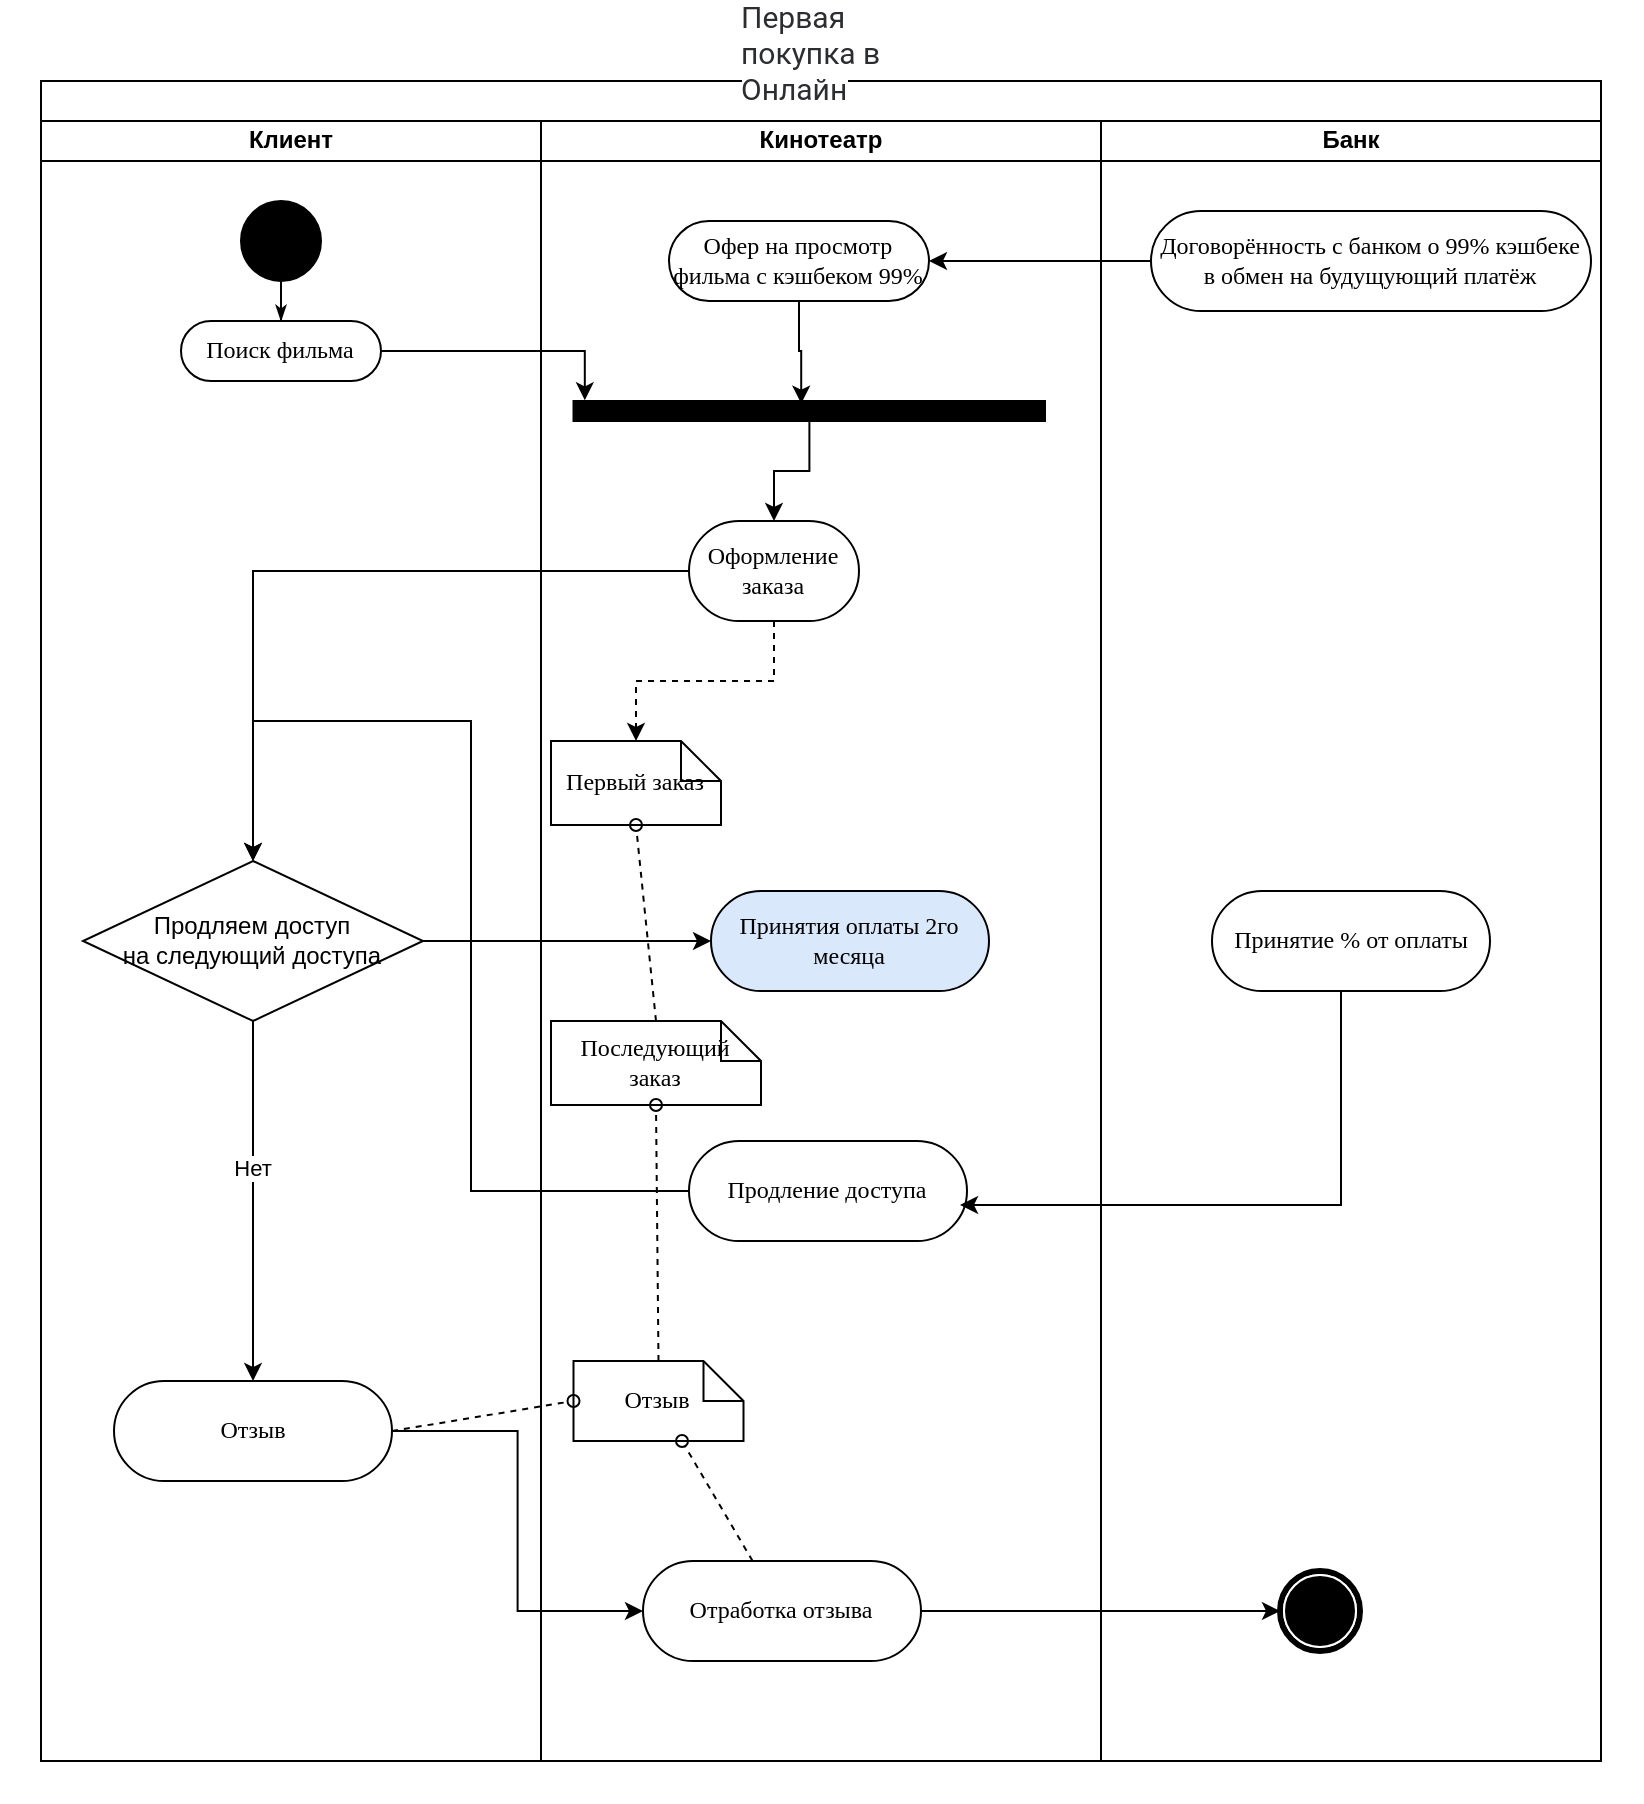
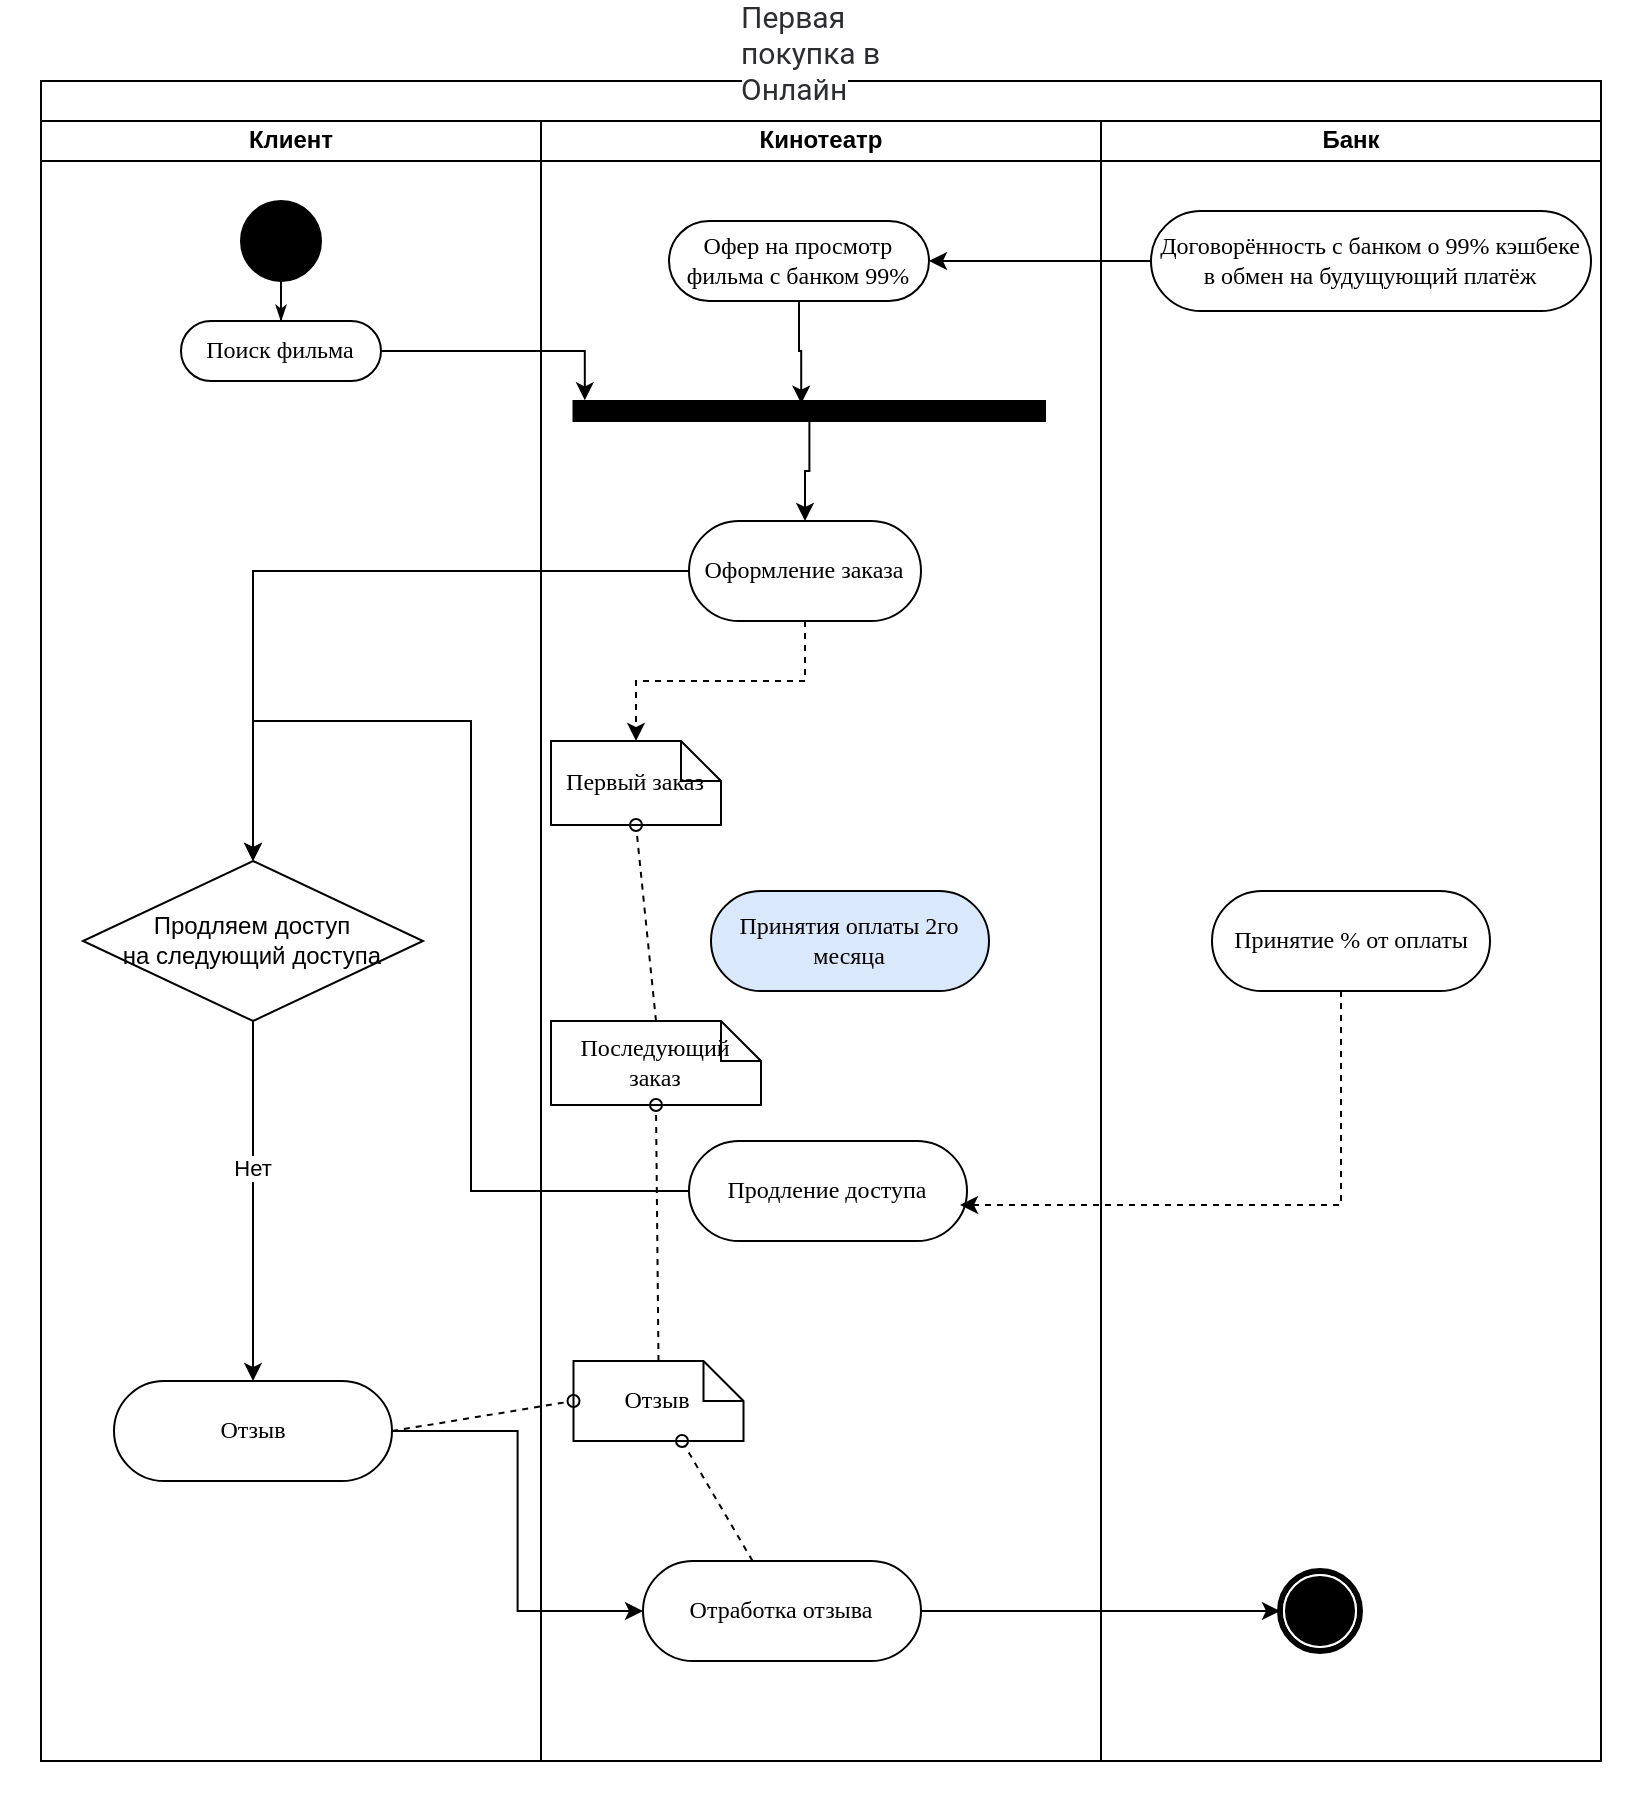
  <mxCell id="0" />
  <mxCell id="1" parent="0" />
  <mxCell id="2" value="&lt;div style=&quot;text-align: start;&quot;&gt;&lt;font face=&quot;Onest, Roboto, San Francisco, Helvetica Neue, Helvetica, Arial&quot; color=&quot;#2c2d30&quot;&gt;&lt;span style=&quot;font-size: 15px; font-weight: 400; text-wrap: wrap; background-color: rgb(255, 255, 255);&quot;&gt;Первая покупка в Онлайн кинотеатре&lt;/span&gt;&lt;/font&gt;&lt;/div&gt;&lt;div style=&quot;text-align: start;&quot;&gt;&lt;br&gt;&lt;/div&gt;&lt;div style=&quot;text-align: start;&quot;&gt;&lt;br&gt;&lt;/div&gt;" style="swimlane;html=1;childLayout=stackLayout;startSize=20;rounded=0;shadow=0;comic=0;labelBackgroundColor=none;strokeWidth=1;fontFamily=Verdana;fontSize=12;align=center;" parent="1" vertex="1"><mxGeometry x="20" y="20" width="780" height="840" as="geometry" /></mxCell>
  <mxCell id="3" value="Клиент" style="swimlane;html=1;startSize=20;" parent="2" vertex="1"><mxGeometry y="20" width="250" height="820" as="geometry" /></mxCell>
  <mxCell id="4" value="" style="ellipse;whiteSpace=wrap;html=1;rounded=0;shadow=0;comic=0;labelBackgroundColor=none;strokeWidth=1;fillColor=#000000;fontFamily=Verdana;fontSize=12;align=center;" parent="3" vertex="1"><mxGeometry x="100" y="40" width="40" height="40" as="geometry" /></mxCell>
  <mxCell id="5" value="Поиск фильма" style="rounded=1;whiteSpace=wrap;html=1;shadow=0;comic=0;labelBackgroundColor=none;strokeWidth=1;fontFamily=Verdana;fontSize=12;align=center;arcSize=50;" parent="3" vertex="1"><mxGeometry x="70" y="100" width="100" height="30" as="geometry" /></mxCell>
  <mxCell id="6" style="edgeStyle=orthogonalEdgeStyle;rounded=0;html=1;labelBackgroundColor=none;startArrow=none;startFill=0;startSize=5;endArrow=classicThin;endFill=1;endSize=5;jettySize=auto;orthogonalLoop=1;strokeWidth=1;fontFamily=Verdana;fontSize=12" parent="3" source="4" target="5" edge="1"><mxGeometry relative="1" as="geometry" /></mxCell>
  <mxCell id="7" value="Продляем доступ&lt;div&gt;на следующий&amp;nbsp;доступа&lt;/div&gt;" style="rhombus;whiteSpace=wrap;html=1;" vertex="1" parent="3"><mxGeometry x="21" y="370" width="170" height="80" as="geometry" /></mxCell>
  <mxCell id="8" value="Кинотеатр" style="swimlane;html=1;startSize=20;strokeColor=default;" parent="2" vertex="1"><mxGeometry x="250" y="20" width="280" height="820" as="geometry" /></mxCell>
- <mxCell id="9" value="Оформление заказа" style="rounded=1;whiteSpace=wrap;html=1;shadow=0;comic=0;labelBackgroundColor=none;strokeWidth=1;fontFamily=Verdana;fontSize=12;align=center;arcSize=50;" parent="8" vertex="1"><mxGeometry x="74" y="200" width="85" height="50" as="geometry" /></mxCell>
+ <mxCell id="9" value="Оформление заказа" style="rounded=1;whiteSpace=wrap;html=1;shadow=0;comic=0;labelBackgroundColor=none;strokeWidth=1;fontFamily=Verdana;fontSize=12;align=center;arcSize=50;" parent="8" vertex="1"><mxGeometry x="74" y="200" width="116" height="50" as="geometry" /></mxCell>
  <mxCell id="10" value="" style="edgeStyle=orthogonalEdgeStyle;rounded=0;orthogonalLoop=1;jettySize=auto;html=1;entryX=0.483;entryY=0.131;entryDx=0;entryDy=0;entryPerimeter=0;" parent="8" source="11" target="13" edge="1"><mxGeometry relative="1" as="geometry" /></mxCell>
- <mxCell id="11" value="Офер на просмотр фильма с кэшбеком 99%" style="whiteSpace=wrap;html=1;fontFamily=Verdana;rounded=1;shadow=0;comic=0;labelBackgroundColor=none;strokeWidth=1;arcSize=50;" parent="8" vertex="1"><mxGeometry x="64" y="50" width="130" height="40" as="geometry" /></mxCell>
+ <mxCell id="11" value="Офер на просмотр фильма с банком 99%" style="whiteSpace=wrap;html=1;fontFamily=Verdana;rounded=1;shadow=0;comic=0;labelBackgroundColor=none;strokeWidth=1;arcSize=50;" parent="8" vertex="1"><mxGeometry x="64" y="50" width="130" height="40" as="geometry" /></mxCell>
  <mxCell id="12" value="" style="edgeStyle=orthogonalEdgeStyle;rounded=0;orthogonalLoop=1;jettySize=auto;html=1;" edge="1" parent="8" source="13" target="9"><mxGeometry relative="1" as="geometry" /></mxCell>
  <mxCell id="13" value="" style="whiteSpace=wrap;html=1;rounded=0;shadow=0;comic=0;labelBackgroundColor=none;strokeWidth=1;fillColor=#000000;fontFamily=Verdana;fontSize=12;align=center;rotation=0;" parent="8" vertex="1"><mxGeometry x="16.25" y="140" width="235.75" height="10" as="geometry" /></mxCell>
  <mxCell id="14" value="Первый заказ" style="shape=note;whiteSpace=wrap;html=1;rounded=0;shadow=0;comic=0;labelBackgroundColor=none;strokeWidth=1;fontFamily=Verdana;fontSize=12;align=center;size=20;" parent="8" vertex="1"><mxGeometry x="5" y="310" width="85" height="42" as="geometry" /></mxCell>
  <mxCell id="15" style="rounded=0;orthogonalLoop=1;jettySize=auto;html=1;dashed=1;exitX=0.5;exitY=0;exitDx=0;exitDy=0;exitPerimeter=0;endArrow=oval;endFill=0;entryX=0.5;entryY=1;entryDx=0;entryDy=0;entryPerimeter=0;" parent="8" source="25" target="14" edge="1"><mxGeometry relative="1" as="geometry"><mxPoint x="178" y="740" as="sourcePoint" /><mxPoint x="86.783" y="335" as="targetPoint" /></mxGeometry></mxCell>
  <mxCell id="16" value="" style="edgeStyle=orthogonalEdgeStyle;rounded=0;orthogonalLoop=1;jettySize=auto;html=1;dashed=1;" edge="1" parent="8" source="9" target="14"><mxGeometry relative="1" as="geometry" /></mxCell>
  <mxCell id="17" value="Принятия оплаты 2го месяца" style="rounded=1;whiteSpace=wrap;html=1;shadow=0;comic=0;labelBackgroundColor=none;strokeWidth=1;fontFamily=Verdana;fontSize=12;align=center;arcSize=50;fillColor=#dae8fc;" vertex="1" parent="8"><mxGeometry x="85" y="385" width="139" height="50" as="geometry" /></mxCell>
  <mxCell id="18" value="Продление доступа" style="rounded=1;whiteSpace=wrap;html=1;shadow=0;comic=0;labelBackgroundColor=none;strokeWidth=1;fontFamily=Verdana;fontSize=12;align=center;arcSize=50;" vertex="1" parent="8"><mxGeometry x="74" y="510" width="139" height="50" as="geometry" /></mxCell>
  <mxCell id="19" value="Отзыв" style="rounded=1;whiteSpace=wrap;html=1;shadow=0;comic=0;labelBackgroundColor=none;strokeWidth=1;fontFamily=Verdana;fontSize=12;align=center;arcSize=50;" parent="8" vertex="1"><mxGeometry x="-213.5" y="630" width="139" height="50" as="geometry" /></mxCell>
  <mxCell id="20" value="Отзыв" style="shape=note;whiteSpace=wrap;html=1;rounded=0;shadow=0;comic=0;labelBackgroundColor=none;strokeWidth=1;fontFamily=Verdana;fontSize=12;align=center;size=20;" parent="8" vertex="1"><mxGeometry x="16.25" y="620" width="85" height="40" as="geometry" /></mxCell>
  <mxCell id="21" value="Отработка отзыва" style="rounded=1;whiteSpace=wrap;html=1;shadow=0;comic=0;labelBackgroundColor=none;strokeWidth=1;fontFamily=Verdana;fontSize=12;align=center;arcSize=50;" parent="8" vertex="1"><mxGeometry x="51" y="720" width="139" height="50" as="geometry" /></mxCell>
  <mxCell id="22" style="rounded=0;orthogonalLoop=1;jettySize=auto;html=1;endArrow=oval;endFill=0;dashed=1;" parent="8" source="21" target="20" edge="1"><mxGeometry relative="1" as="geometry" /></mxCell>
  <mxCell id="23" style="edgeStyle=orthogonalEdgeStyle;rounded=0;orthogonalLoop=1;jettySize=auto;html=1;entryX=0;entryY=0.5;entryDx=0;entryDy=0;" parent="8" source="19" target="21" edge="1"><mxGeometry relative="1" as="geometry"><mxPoint x="300" y="700" as="targetPoint" /></mxGeometry></mxCell>
  <mxCell id="24" style="rounded=0;orthogonalLoop=1;jettySize=auto;html=1;exitX=1;exitY=0.5;exitDx=0;exitDy=0;entryX=0;entryY=0.5;entryDx=0;entryDy=0;entryPerimeter=0;dashed=1;endArrow=oval;endFill=0;" parent="8" source="19" target="20" edge="1"><mxGeometry relative="1" as="geometry" /></mxCell>
  <mxCell id="25" value="Последующий заказ" style="shape=note;whiteSpace=wrap;html=1;rounded=0;shadow=0;comic=0;labelBackgroundColor=none;strokeWidth=1;fontFamily=Verdana;fontSize=12;align=center;size=20;" vertex="1" parent="8"><mxGeometry x="5" y="450" width="105" height="42" as="geometry" /></mxCell>
  <mxCell id="26" value="" style="rounded=0;orthogonalLoop=1;jettySize=auto;html=1;dashed=1;exitX=0.5;exitY=0;exitDx=0;exitDy=0;exitPerimeter=0;endArrow=oval;endFill=0;entryX=0.5;entryY=1;entryDx=0;entryDy=0;entryPerimeter=0;" edge="1" parent="8" source="20" target="25"><mxGeometry relative="1" as="geometry"><mxPoint x="344" y="600" as="sourcePoint" /><mxPoint x="333" y="332" as="targetPoint" /></mxGeometry></mxCell>
  <mxCell id="27" value="Банк" style="swimlane;html=1;startSize=20;" parent="2" vertex="1"><mxGeometry x="530" y="20" width="250" height="820" as="geometry" /></mxCell>
  <mxCell id="28" value="Договорённость с банком о 99% кэшбеке в обмен на будущующий платёж" style="whiteSpace=wrap;html=1;fontFamily=Verdana;rounded=1;shadow=0;comic=0;labelBackgroundColor=none;strokeWidth=1;arcSize=50;" parent="27" vertex="1"><mxGeometry x="25" y="45" width="220" height="50" as="geometry" /></mxCell>
  <mxCell id="29" value="" style="shape=mxgraph.bpmn.shape;html=1;verticalLabelPosition=bottom;labelBackgroundColor=#ffffff;verticalAlign=top;perimeter=ellipsePerimeter;outline=end;symbol=terminate;rounded=0;shadow=0;comic=0;strokeWidth=1;fontFamily=Verdana;fontSize=12;align=center;" parent="27" vertex="1"><mxGeometry x="89.5" y="725" width="40" height="40" as="geometry" /></mxCell>
  <mxCell id="30" value="Принятие % от оплаты" style="rounded=1;whiteSpace=wrap;html=1;shadow=0;comic=0;labelBackgroundColor=none;strokeWidth=1;fontFamily=Verdana;fontSize=12;align=center;arcSize=50;" parent="27" vertex="1"><mxGeometry x="55.5" y="385" width="139" height="50" as="geometry" /></mxCell>
  <mxCell id="31" style="edgeStyle=orthogonalEdgeStyle;rounded=0;orthogonalLoop=1;jettySize=auto;html=1;entryX=0.024;entryY=-0.035;entryDx=0;entryDy=0;entryPerimeter=0;" parent="2" source="5" target="13" edge="1"><mxGeometry relative="1" as="geometry" /></mxCell>
  <mxCell id="32" style="edgeStyle=orthogonalEdgeStyle;rounded=0;orthogonalLoop=1;jettySize=auto;html=1;entryX=1;entryY=0.5;entryDx=0;entryDy=0;" parent="2" source="28" target="11" edge="1"><mxGeometry relative="1" as="geometry" /></mxCell>
  <mxCell id="33" style="edgeStyle=orthogonalEdgeStyle;rounded=0;orthogonalLoop=1;jettySize=auto;html=1;entryX=0.5;entryY=0;entryDx=0;entryDy=0;" edge="1" parent="2" source="9" target="7"><mxGeometry relative="1" as="geometry" /></mxCell>
- <mxCell id="34" value="" style="edgeStyle=orthogonalEdgeStyle;rounded=0;orthogonalLoop=1;jettySize=auto;html=1;" edge="1" parent="2" source="7" target="17"><mxGeometry relative="1" as="geometry" /></mxCell>
- <mxCell id="35" style="edgeStyle=orthogonalEdgeStyle;rounded=0;orthogonalLoop=1;jettySize=auto;html=1;entryX=0.975;entryY=0.64;entryDx=0;entryDy=0;entryPerimeter=0;" edge="1" parent="2" source="30" target="18"><mxGeometry relative="1" as="geometry"><Array as="points"><mxPoint x="650" y="562" /></Array></mxGeometry></mxCell>
+ <mxCell id="35" style="edgeStyle=orthogonalEdgeStyle;rounded=0;orthogonalLoop=1;jettySize=auto;html=1;entryX=0.975;entryY=0.64;entryDx=0;entryDy=0;entryPerimeter=0;dashed=1;" edge="1" parent="2" source="30" target="18"><mxGeometry relative="1" as="geometry"><Array as="points"><mxPoint x="650" y="562" /></Array></mxGeometry></mxCell>
  <mxCell id="36" style="edgeStyle=orthogonalEdgeStyle;rounded=0;orthogonalLoop=1;jettySize=auto;html=1;entryX=0.5;entryY=0;entryDx=0;entryDy=0;" edge="1" parent="2" source="18" target="7"><mxGeometry relative="1" as="geometry"><Array as="points"><mxPoint x="215" y="555" /><mxPoint x="215" y="320" /><mxPoint x="106" y="320" /></Array></mxGeometry></mxCell>
  <mxCell id="37" style="edgeStyle=orthogonalEdgeStyle;rounded=0;orthogonalLoop=1;jettySize=auto;html=1;entryX=0.5;entryY=0;entryDx=0;entryDy=0;" edge="1" parent="2" source="7" target="19"><mxGeometry relative="1" as="geometry" /></mxCell>
  <mxCell id="38" value="Нет" style="edgeLabel;html=1;align=center;verticalAlign=middle;resizable=0;points=[];" vertex="1" connectable="0" parent="37"><mxGeometry x="-0.189" y="-1" relative="1" as="geometry"><mxPoint as="offset" /></mxGeometry></mxCell>
  <mxCell id="39" style="edgeStyle=orthogonalEdgeStyle;rounded=0;orthogonalLoop=1;jettySize=auto;html=1;entryX=0;entryY=0.5;entryDx=0;entryDy=0;" edge="1" parent="2" source="21" target="29"><mxGeometry relative="1" as="geometry" /></mxCell>
